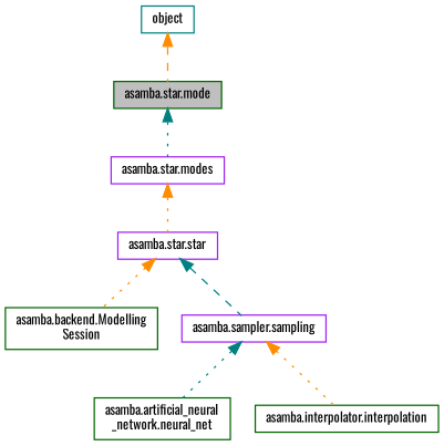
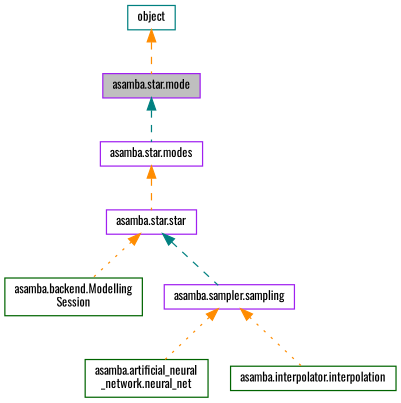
  digraph {
    fontname=Oswald
    node [color=darkgreen fillcolor=white fontname=Oswald fontsize=10 shape=record style=filled]
    edge [color=darkorange dir=back fontname=Oswald fontsize=10 labelfontname=Helvetica labelfontsize=10 style=dotted]
-   n1 [fillcolor=grey75 fontcolor=black height=0.2 label="asamba.star.mode" width=0.4]
+   n1 [color=purple fillcolor=grey75 fontcolor=black height=0.2 label="asamba.star.mode" width=0.4]
    n2 [color=purple height=0.2 label="asamba.star.modes" width=0.4]
    n3 [color=purple height=0.2 label="asamba.star.star" width=0.4]
    n4 [color=teal height=0.2 label=object width=0.4]
    n5 [height=0.2 label="asamba.backend.Modelling\lSession" width=0.4]
    n6 [color=purple height=0.2 label="asamba.sampler.sampling" width=0.4]
    n7 [height=0.2 label="asamba.artificial_neural\l_network.neural_net" width=0.4]
    n8 [height=0.2 label="asamba.interpolator.interpolation" width=0.4]
-   n1 -> n2 [color=teal]
-   n2 -> n3
+   n1 -> n2 [color=teal style=dashed]
+   n2 -> n3 [style=dashed]
    n3 -> n5
    n3 -> n6 [color=teal style=dashed]
    n4 -> n1 [style=dashed]
-   n6 -> n7 [color=teal]
+   n6 -> n7
    n6 -> n8
  }
